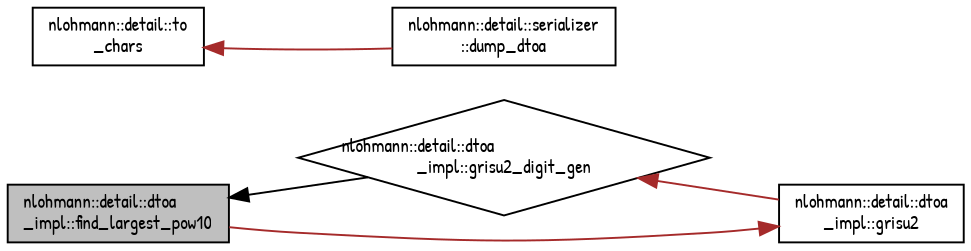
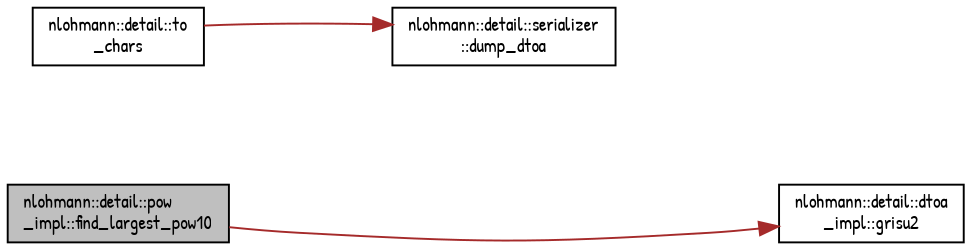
  digraph {
    fontname="Patrick Hand"
    rankdir=LR
    node [color=black fillcolor=white fontname="Patrick Hand" fontsize=10 shape=box style=filled]
    edge [color=brown dir=back fontname="Patrick Hand" fontsize=10 labelfontname=Helvetica labelfontsize=10 style=solid]
-   n1 [fillcolor=grey75 fontcolor=black height=0.2 label="nlohmann::detail::dtoa\l_impl::find_largest_pow10" width=0.4]
-   n2 [height=0.2 label="nlohmann::detail::dtoa\l_impl::grisu2_digit_gen" shape=diamond width=0.4]
+   n1 [fillcolor=grey75 fontcolor=black height=0.2 label="nlohmann::detail::pow\l_impl::find_largest_pow10" width=0.4]
    n3 [height=0.2 label="nlohmann::detail::dtoa\l_impl::grisu2" width=0.4]
    n4 [height=0.2 label="nlohmann::detail::to\l_chars" width=0.4]
    n5 [height=0.2 label="nlohmann::detail::serializer\l::dump_dtoa" width=0.4]
-   n1 -> n2 [color=black]
-   n2 -> n3
    n3 -> n1
-   n4 -> n5
+   n5 -> n4
  }
